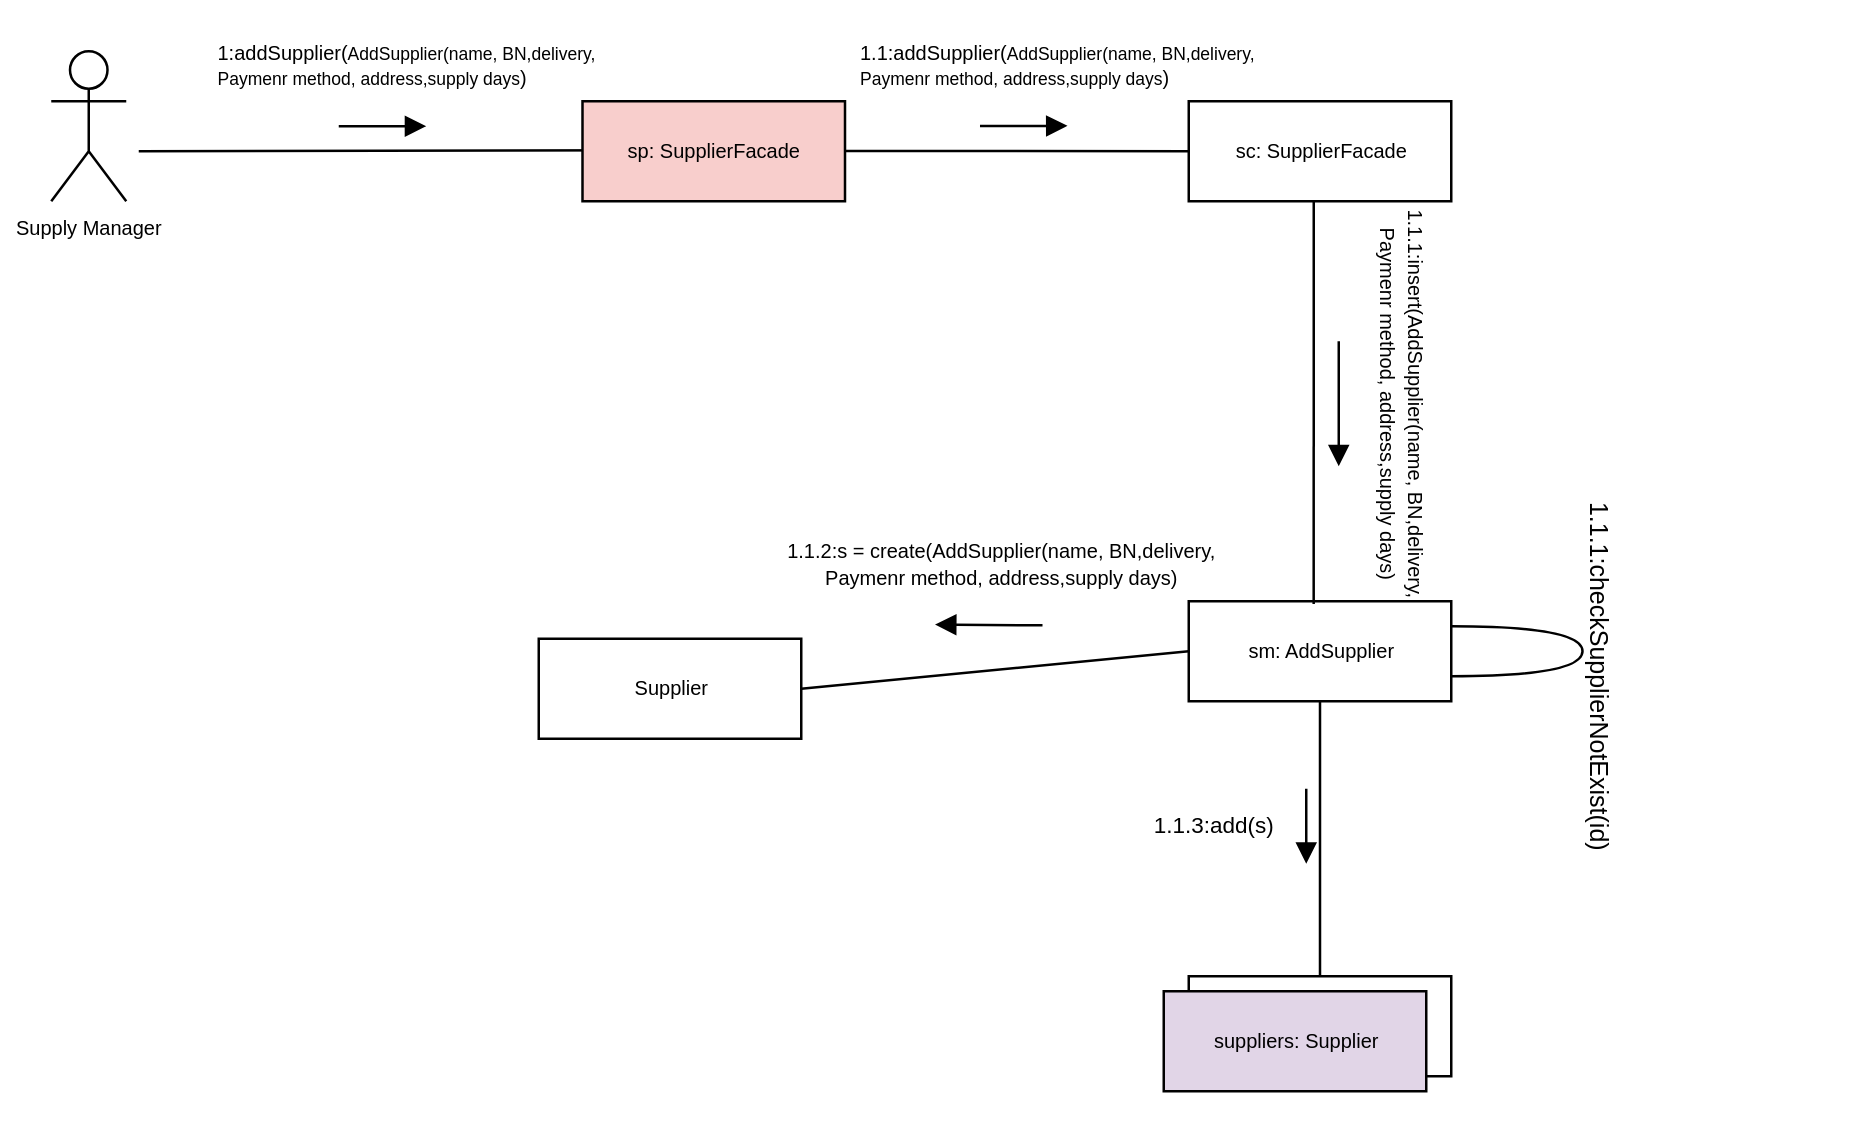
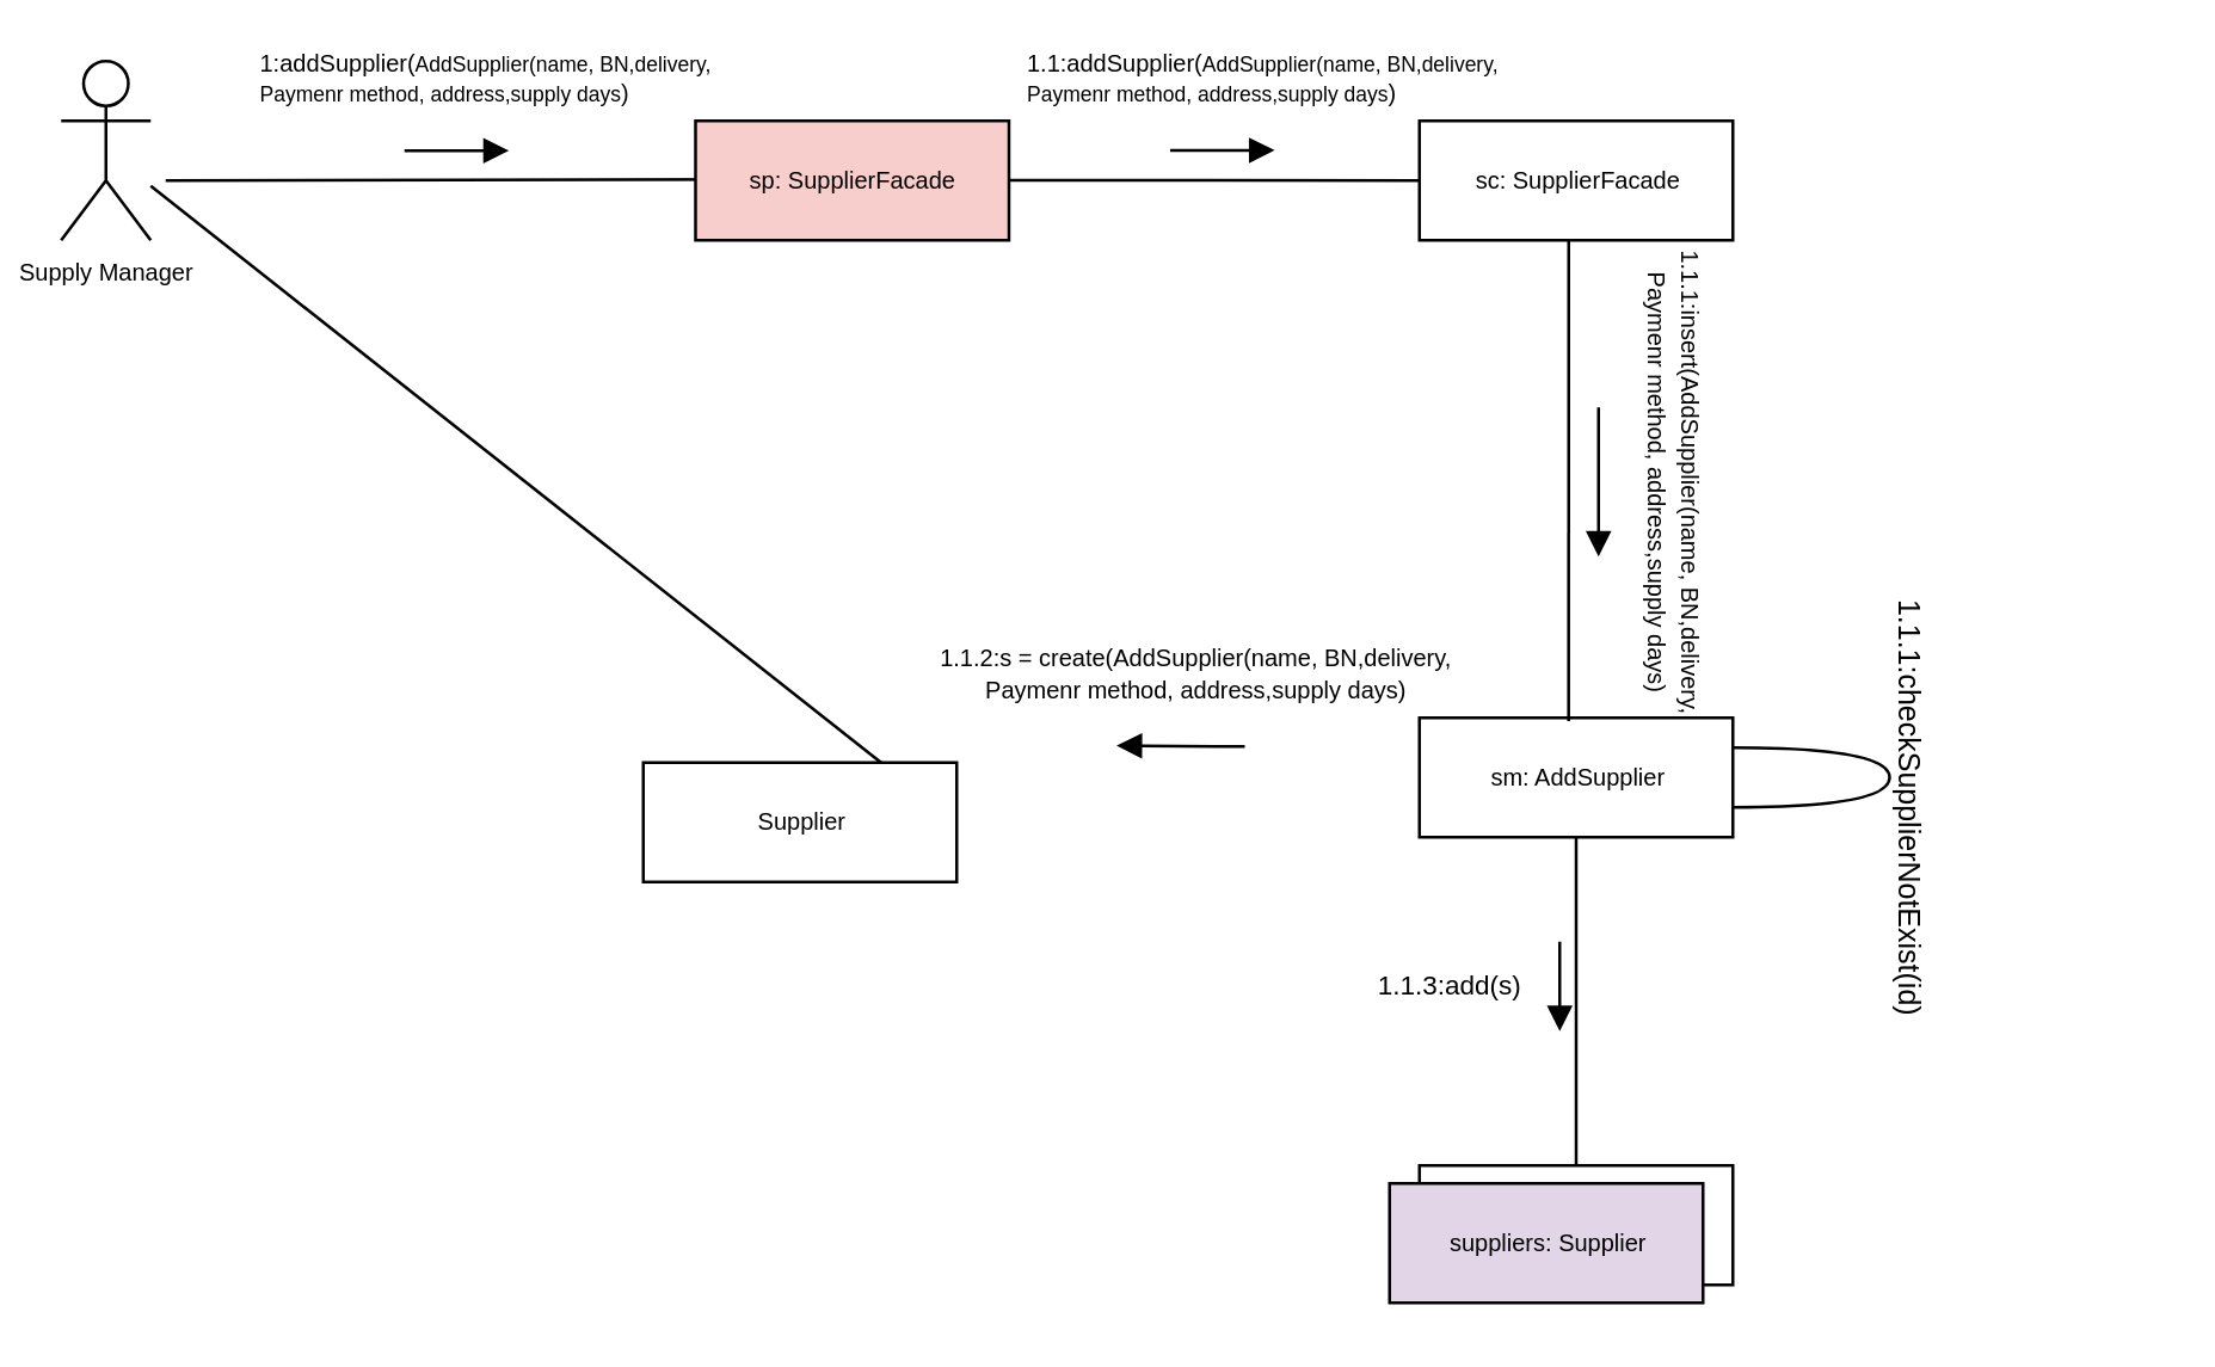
  <mxCell id="0" />
  <mxCell id="1" parent="0" />
  <mxCell id="2" value="Supply Manager" style="shape=umlActor;verticalLabelPosition=bottom;verticalAlign=top;html=1;outlineConnect=0;fontSize=8;" vertex="1" parent="1"><mxGeometry x="20" y="20" width="30" height="60" as="geometry" /></mxCell>
  <mxCell id="3" value="" style="endArrow=none;html=1;rounded=0;fontSize=8;" edge="1" parent="1"><mxGeometry width="50" height="50" relative="1" as="geometry"><mxPoint x="55" y="60" as="sourcePoint" /><mxPoint x="260" y="59.58" as="targetPoint" /></mxGeometry></mxCell>
  <mxCell id="4" value="1:addSupplier(&lt;span style=&quot;font-size: 7px; text-align: center;&quot;&gt;AddSupplier(name, BN,delivery,&lt;/span&gt;&lt;br style=&quot;font-size: 7px; text-align: center;&quot;&gt;&lt;span style=&quot;font-size: 7px; text-align: center;&quot;&gt;Paymenr method, address,supply days&lt;/span&gt;)" style="endArrow=block;endFill=1;html=1;edgeStyle=orthogonalEdgeStyle;align=left;verticalAlign=top;rounded=0;fontSize=8;" edge="1" parent="1"><mxGeometry x="-1" y="64" relative="1" as="geometry"><mxPoint x="135" y="50" as="sourcePoint" /><mxPoint x="170" y="50" as="targetPoint" /><Array as="points"><mxPoint x="145" y="50" /><mxPoint x="145" y="50" /></Array><mxPoint x="-50" y="24" as="offset" /></mxGeometry></mxCell>
  <mxCell id="5" value="sp: SupplierFacade" style="html=1;fontSize=8;fillColor=#f8cecc;" vertex="1" parent="1"><mxGeometry x="232.5" y="40" width="105" height="40" as="geometry" /></mxCell>
  <mxCell id="6" value="sc: SupplierFacade" style="html=1;fontSize=8;" vertex="1" parent="1"><mxGeometry x="475" y="40" width="105" height="40" as="geometry" /></mxCell>
  <mxCell id="7" value="" style="endArrow=none;html=1;rounded=0;fontSize=8;entryX=0;entryY=0.5;entryDx=0;entryDy=0;" edge="1" parent="1" target="6"><mxGeometry width="50" height="50" relative="1" as="geometry"><mxPoint x="337.5" y="59.89" as="sourcePoint" /><mxPoint x="467.5" y="59.71" as="targetPoint" /></mxGeometry></mxCell>
  <mxCell id="8" value="1.1:addSupplier(&lt;span style=&quot;font-size: 7px; text-align: center;&quot;&gt;AddSupplier(name, BN,delivery,&lt;/span&gt;&lt;br style=&quot;font-size: 7px; text-align: center;&quot;&gt;&lt;span style=&quot;font-size: 7px; text-align: center;&quot;&gt;Paymenr method, address,supply days&lt;/span&gt;)" style="endArrow=block;endFill=1;html=1;edgeStyle=orthogonalEdgeStyle;align=left;verticalAlign=top;rounded=0;fontSize=8;" edge="1" parent="1"><mxGeometry x="-1" y="64" relative="1" as="geometry"><mxPoint x="391.5" y="49.85" as="sourcePoint" /><mxPoint x="426.5" y="49.85" as="targetPoint" /><Array as="points"><mxPoint x="412" y="50" /><mxPoint x="412" y="50" /></Array><mxPoint x="-50" y="24" as="offset" /></mxGeometry></mxCell>
  <mxCell id="9" value="sm: AddSupplier" style="html=1;fontSize=8;" vertex="1" parent="1"><mxGeometry x="475" y="240" width="105" height="40" as="geometry" /></mxCell>
  <mxCell id="10" value="" style="endArrow=none;html=1;rounded=0;fontSize=8;entryX=0.476;entryY=0.028;entryDx=0;entryDy=0;entryPerimeter=0;" edge="1" parent="1" target="9"><mxGeometry width="50" height="50" relative="1" as="geometry"><mxPoint x="525" y="80" as="sourcePoint" /><mxPoint x="710" y="59.71" as="targetPoint" /></mxGeometry></mxCell>
  <mxCell id="11" value="" style="shape=requiredInterface;html=1;verticalLabelPosition=bottom;sketch=0;" vertex="1" parent="1"><mxGeometry x="580" y="250" width="52.5" height="20" as="geometry" /></mxCell>
  <mxCell id="12" value="&lt;font style=&quot;font-size: 10px;&quot;&gt;1.1.1:checkSupplierNotExist(id)&lt;/font&gt;" style="text;html=1;align=center;verticalAlign=middle;resizable=0;points=[];autosize=1;strokeColor=none;fillColor=none;rotation=90;fontSize=9;" vertex="1" parent="1"><mxGeometry x="560" y="260" width="160" height="20" as="geometry" /></mxCell>
  <mxCell id="13" value="" style="endArrow=block;endFill=1;html=1;rounded=0;fontSize=9;" edge="1" parent="1"><mxGeometry width="160" relative="1" as="geometry"><mxPoint x="535" y="136" as="sourcePoint" /><mxPoint x="535" y="186" as="targetPoint" /></mxGeometry></mxCell>
  <mxCell id="14" value="&lt;font style=&quot;font-size: 8px;&quot;&gt;&lt;span style=&quot;text-align: left; background-color: rgb(255, 255, 255);&quot;&gt;1.1.1:insert(&lt;/span&gt;AddSupplier(name, BN,delivery,&lt;br style=&quot;&quot;&gt;Paymenr method, address,supply days&lt;span style=&quot;text-align: left; background-color: rgb(255, 255, 255);&quot;&gt;)&lt;/span&gt;&lt;/font&gt;" style="text;html=1;align=center;verticalAlign=middle;resizable=0;points=[];autosize=1;strokeColor=none;fillColor=none;fontSize=9;rotation=90;" vertex="1" parent="1"><mxGeometry x="476" y="146" width="170" height="30" as="geometry" /></mxCell>
- <mxCell id="15" value="" style="endArrow=none;html=1;rounded=0;fontSize=8;entryX=0;entryY=0.5;entryDx=0;entryDy=0;exitX=1;exitY=0.5;exitDx=0;exitDy=0;" edge="1" parent="1" source="16" target="9"><mxGeometry width="50" height="50" relative="1" as="geometry"><mxPoint x="325" y="240" as="sourcePoint" /><mxPoint x="534.98" y="231.12" as="targetPoint" /></mxGeometry></mxCell>
+ <mxCell id="15" value="" style="endArrow=none;html=1;rounded=0;fontSize=8;exitX=1;exitY=0.5;exitDx=0;exitDy=0;" edge="1" parent="1" source="16" target="2"><mxGeometry width="50" height="50" relative="1" as="geometry"><mxPoint x="325" y="240" as="sourcePoint" /><mxPoint x="534.98" y="231.12" as="targetPoint" /></mxGeometry></mxCell>
  <mxCell id="16" value="Supplier" style="html=1;fontSize=8;" vertex="1" parent="1"><mxGeometry x="215" y="255" width="105" height="40" as="geometry" /></mxCell>
  <mxCell id="17" value="&lt;font style=&quot;font-size: 8px;&quot;&gt;&lt;span style=&quot;text-align: left; background-color: rgb(255, 255, 255);&quot;&gt;1.1.2:s = create(&lt;/span&gt;AddSupplier(name, BN,delivery,&lt;br style=&quot;&quot;&gt;Paymenr method, address,supply days&lt;span style=&quot;text-align: left; background-color: rgb(255, 255, 255);&quot;&gt;)&lt;/span&gt;&lt;/font&gt;" style="text;html=1;align=center;verticalAlign=middle;resizable=0;points=[];autosize=1;strokeColor=none;fillColor=none;fontSize=9;rotation=0;" vertex="1" parent="1"><mxGeometry x="305" y="210" width="190" height="30" as="geometry" /></mxCell>
  <mxCell id="18" value="" style="endArrow=block;endFill=1;html=1;rounded=0;fontSize=9;" edge="1" parent="1"><mxGeometry width="160" relative="1" as="geometry"><mxPoint x="416.5" y="249.64" as="sourcePoint" /><mxPoint x="373.5" y="249.31" as="targetPoint" /></mxGeometry></mxCell>
  <mxCell id="19" value="suppliers: Supplier[*]" style="html=1;fontSize=8;" vertex="1" parent="1"><mxGeometry x="475" y="390" width="105" height="40" as="geometry" /></mxCell>
  <mxCell id="20" value="" style="endArrow=none;html=1;rounded=0;fontSize=8;entryX=0.5;entryY=1;entryDx=0;entryDy=0;exitX=0.5;exitY=0;exitDx=0;exitDy=0;" edge="1" parent="1" source="19" target="9"><mxGeometry width="50" height="50" relative="1" as="geometry"><mxPoint x="330" y="250" as="sourcePoint" /><mxPoint x="485" y="250" as="targetPoint" /></mxGeometry></mxCell>
  <mxCell id="21" value="" style="endArrow=block;endFill=1;html=1;rounded=0;fontSize=9;" edge="1" parent="1"><mxGeometry width="160" relative="1" as="geometry"><mxPoint x="522" y="315" as="sourcePoint" /><mxPoint x="522" y="345" as="targetPoint" /></mxGeometry></mxCell>
  <mxCell id="22" value="&lt;div style=&quot;text-align: left;&quot;&gt;&lt;span style=&quot;background-color: rgb(255, 255, 255);&quot;&gt;&lt;font style=&quot;font-size: 9px;&quot;&gt;1.1.3:add(s)&lt;/font&gt;&lt;/span&gt;&lt;/div&gt;" style="text;html=1;align=center;verticalAlign=middle;resizable=0;points=[];autosize=1;strokeColor=none;fillColor=none;fontSize=9;rotation=0;" vertex="1" parent="1"><mxGeometry x="455" y="320" width="60" height="20" as="geometry" /></mxCell>
  <mxCell id="23" value="suppliers: Supplier" style="html=1;fontSize=8;fillColor=#e1d5e7;" vertex="1" parent="1"><mxGeometry x="465" y="396" width="105" height="40" as="geometry" /></mxCell>
